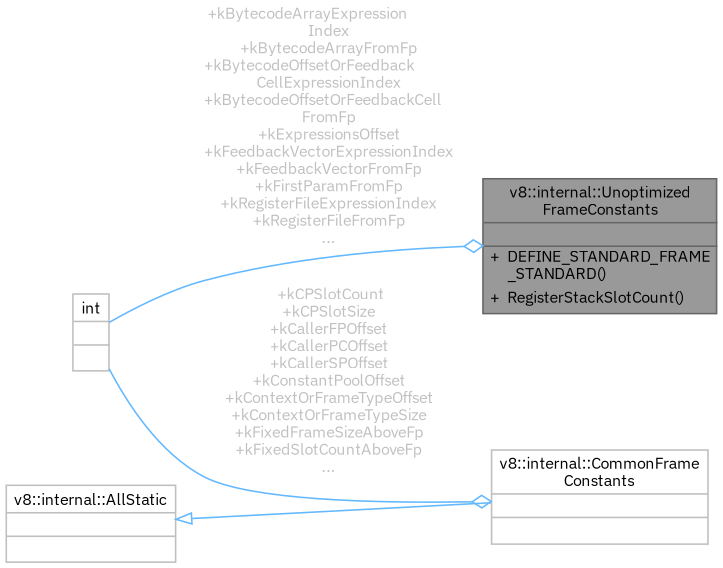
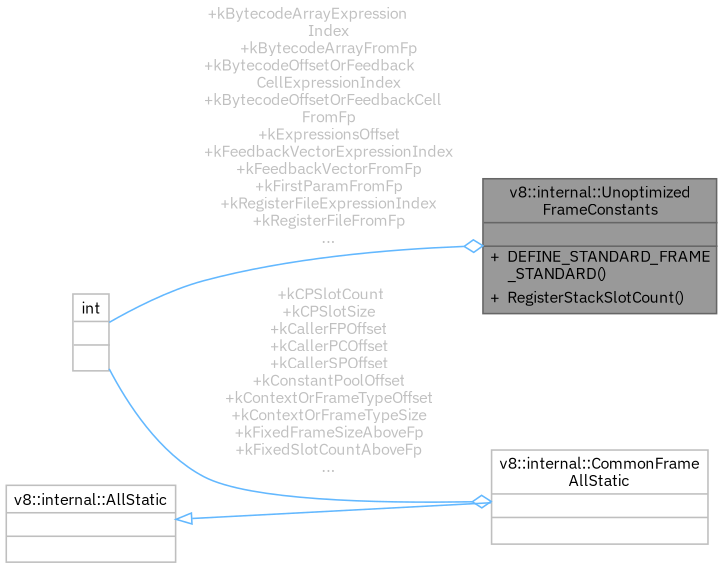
  digraph {
    fontname="IBM Plex Sans"
    rankdir=LR
    node [color=grey75 fillcolor=white fontname="IBM Plex Sans" fontsize=10 shape=plain style=filled]
    edge [color=steelblue1 fontname="IBM Plex Sans" fontsize=10 labelfontname="Cascadia Code NF" labelfontsize=10 style=solid arrowhead=odiamond fontcolor=grey]
    n1 [color=gray40 fillcolor=grey60 fontcolor=black height=0.2 label=<<TABLE CELLBORDER="0" BORDER="1"><TR><TD COLSPAN="2" CELLPADDING="1" CELLSPACING="0">v8::internal::Unoptimized<BR ALIGN="LEFT"/>FrameConstants</TD></TR> <HR/> <TR><TD COLSPAN="2" CELLPADDING="1" CELLSPACING="0">&nbsp;</TD></TR> <HR/> <TR><TD VALIGN="top" CELLPADDING="1" CELLSPACING="0">+</TD><TD VALIGN="top" ALIGN="LEFT" CELLPADDING="1" CELLSPACING="0">DEFINE_STANDARD_FRAME<BR ALIGN="LEFT"/>_STANDARD()<BR ALIGN="LEFT"/></TD></TR> <TR><TD VALIGN="top" CELLPADDING="1" CELLSPACING="0">+</TD><TD VALIGN="top" ALIGN="LEFT" CELLPADDING="1" CELLSPACING="0">RegisterStackSlotCount()<BR ALIGN="LEFT"/></TD></TR> </TABLE>> width=0.4]
-   n2 [height=0.2 label=<<TABLE CELLBORDER="0" BORDER="1"><TR><TD COLSPAN="2" CELLPADDING="1" CELLSPACING="0">v8::internal::CommonFrame<BR ALIGN="LEFT"/>Constants</TD></TR> <HR/> <TR><TD COLSPAN="2" CELLPADDING="1" CELLSPACING="0">&nbsp;</TD></TR> <HR/> <TR><TD COLSPAN="2" CELLPADDING="1" CELLSPACING="0">&nbsp;</TD></TR> </TABLE>> width=0.4]
+   n2 [height=0.2 label=<<TABLE CELLBORDER="0" BORDER="1"><TR><TD COLSPAN="2" CELLPADDING="1" CELLSPACING="0">v8::internal::CommonFrame<BR ALIGN="LEFT"/>AllStatic</TD></TR> <HR/> <TR><TD COLSPAN="2" CELLPADDING="1" CELLSPACING="0">&nbsp;</TD></TR> <HR/> <TR><TD COLSPAN="2" CELLPADDING="1" CELLSPACING="0">&nbsp;</TD></TR> </TABLE>> width=0.4]
    n3 [height=0.2 label=<<TABLE CELLBORDER="0" BORDER="1"><TR><TD COLSPAN="2" CELLPADDING="1" CELLSPACING="0">v8::internal::AllStatic</TD></TR> <HR/> <TR><TD COLSPAN="2" CELLPADDING="1" CELLSPACING="0">&nbsp;</TD></TR> <HR/> <TR><TD COLSPAN="2" CELLPADDING="1" CELLSPACING="0">&nbsp;</TD></TR> </TABLE>> width=0.4]
    n4 [height=0.2 label=<<TABLE CELLBORDER="0" BORDER="1"><TR><TD COLSPAN="2" CELLPADDING="1" CELLSPACING="0">int</TD></TR> <HR/> <TR><TD COLSPAN="2" CELLPADDING="1" CELLSPACING="0">&nbsp;</TD></TR> <HR/> <TR><TD COLSPAN="2" CELLPADDING="1" CELLSPACING="0">&nbsp;</TD></TR> </TABLE>> width=0.4]
    n3 -> n2 [arrowtail=onormal dir=back arrowhead="" fontcolor=""]
    n4 -> n1 [label=" +kBytecodeArrayExpression\lIndex\n+kBytecodeArrayFromFp\n+kBytecodeOffsetOrFeedback\lCellExpressionIndex\n+kBytecodeOffsetOrFeedbackCell\lFromFp\n+kExpressionsOffset\n+kFeedbackVectorExpressionIndex\n+kFeedbackVectorFromFp\n+kFirstParamFromFp\n+kRegisterFileExpressionIndex\n+kRegisterFileFromFp\n..."]
    n4 -> n2 [label=" +kCPSlotCount\n+kCPSlotSize\n+kCallerFPOffset\n+kCallerPCOffset\n+kCallerSPOffset\n+kConstantPoolOffset\n+kContextOrFrameTypeOffset\n+kContextOrFrameTypeSize\n+kFixedFrameSizeAboveFp\n+kFixedSlotCountAboveFp\n..."]
  }
